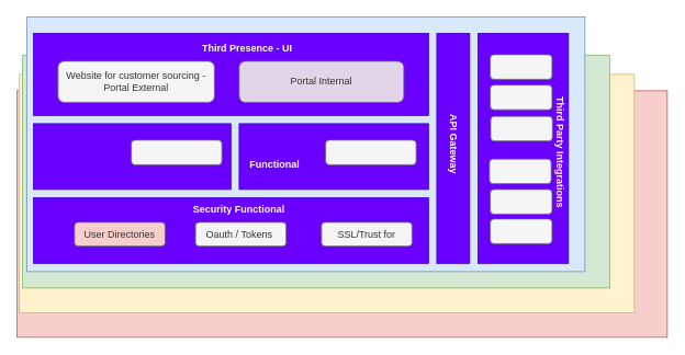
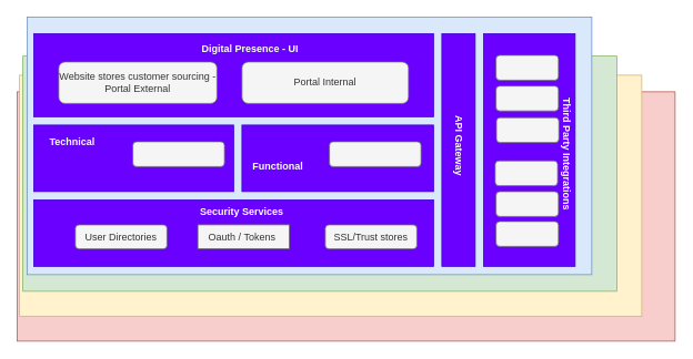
  <mxCell id="0" />
  <mxCell id="1" parent="0" />
  <mxCell id="2" value="" style="rounded=0;whiteSpace=wrap;html=1;fillColor=#f8cecc;strokeColor=#b85450;" vertex="1" parent="1"><mxGeometry x="20" y="110" width="790" height="300" as="geometry" /></mxCell>
  <mxCell id="3" value="" style="rounded=0;whiteSpace=wrap;html=1;fillColor=#fff2cc;strokeColor=#d6b656;" vertex="1" parent="1"><mxGeometry x="23" y="90" width="747" height="290" as="geometry" /></mxCell>
  <mxCell id="4" value="" style="rounded=0;whiteSpace=wrap;html=1;fillColor=#d5e8d4;strokeColor=#82b366;" vertex="1" parent="1"><mxGeometry x="27" y="67" width="713" height="283" as="geometry" /></mxCell>
  <mxCell id="5" value="" style="rounded=0;whiteSpace=wrap;html=1;fillColor=#dae8fc;strokeColor=#6c8ebf;" vertex="1" parent="1"><mxGeometry x="32" y="20" width="678" height="310" as="geometry" /></mxCell>
  <mxCell id="6" value="" style="rounded=0;whiteSpace=wrap;html=1;fillColor=#6a00ff;fontColor=#ffffff;strokeColor=#3700CC;" vertex="1" parent="1"><mxGeometry x="40" y="40" width="480" height="100" as="geometry" /></mxCell>
  <mxCell id="7" value="" style="rounded=0;whiteSpace=wrap;html=1;fillColor=#6a00ff;fontColor=#ffffff;strokeColor=#3700CC;" vertex="1" parent="1"><mxGeometry x="40" y="150" width="240" height="80" as="geometry" /></mxCell>
  <mxCell id="8" value="" style="rounded=0;whiteSpace=wrap;html=1;fillColor=#6a00ff;fontColor=#ffffff;strokeColor=#3700CC;" vertex="1" parent="1"><mxGeometry x="290" y="150" width="230" height="80" as="geometry" /></mxCell>
  <mxCell id="9" value="" style="rounded=0;whiteSpace=wrap;html=1;rotation=90;fillColor=#6a00ff;fontColor=#ffffff;strokeColor=#3700CC;" vertex="1" parent="1"><mxGeometry x="410" y="160" width="280" height="40" as="geometry" /></mxCell>
  <mxCell id="10" value="" style="rounded=0;whiteSpace=wrap;html=1;fillColor=#6a00ff;fontColor=#ffffff;strokeColor=#3700CC;" vertex="1" parent="1"><mxGeometry x="40" y="240" width="480" height="80" as="geometry" /></mxCell>
  <mxCell id="11" value="" style="rounded=0;whiteSpace=wrap;html=1;fillColor=#6a00ff;fontColor=#ffffff;strokeColor=#3700CC;" vertex="1" parent="1"><mxGeometry x="580" y="40" width="110" height="280" as="geometry" /></mxCell>
- <mxCell id="12" value="Website for customer sourcing - Portal External" style="rounded=1;whiteSpace=wrap;html=1;fillColor=#f5f5f5;fontColor=#333333;strokeColor=#666666;" vertex="1" parent="1"><mxGeometry x="70" y="74" width="190" height="50" as="geometry" /></mxCell>
- <mxCell id="13" value="Portal Internal" style="rounded=1;whiteSpace=wrap;html=1;fillColor=#e1d5e7;fontColor=#333333;strokeColor=#666666;" vertex="1" parent="1"><mxGeometry x="290" y="74" width="200" height="50" as="geometry" /></mxCell>
+ <mxCell id="12" value="Website stores customer sourcing - Portal External" style="rounded=1;whiteSpace=wrap;html=1;fillColor=#f5f5f5;fontColor=#333333;strokeColor=#666666;" vertex="1" parent="1"><mxGeometry x="70" y="74" width="190" height="50" as="geometry" /></mxCell>
+ <mxCell id="13" value="Portal Internal" style="rounded=1;whiteSpace=wrap;html=1;fillColor=#f5f5f5;fontColor=#333333;strokeColor=#666666;" vertex="1" parent="1"><mxGeometry x="290" y="74" width="200" height="50" as="geometry" /></mxCell>
  <mxCell id="14" value="" style="rounded=1;whiteSpace=wrap;html=1;fillColor=#f5f5f5;fontColor=#333333;strokeColor=#666666;" vertex="1" parent="1"><mxGeometry x="159" y="170" width="110" height="30" as="geometry" /></mxCell>
  <mxCell id="15" value="" style="rounded=1;whiteSpace=wrap;html=1;fillColor=#f5f5f5;fontColor=#333333;strokeColor=#666666;" vertex="1" parent="1"><mxGeometry x="395" y="170" width="110" height="30" as="geometry" /></mxCell>
- <mxCell id="16" value="User Directories" style="rounded=1;whiteSpace=wrap;html=1;fillColor=#f8cecc;fontColor=#333333;strokeColor=#666666;" vertex="1" parent="1"><mxGeometry x="90" y="270" width="110" height="29" as="geometry" /></mxCell>
- <mxCell id="17" value="Oauth / Tokens&amp;nbsp;" style="rounded=1;whiteSpace=wrap;html=1;fillColor=#f5f5f5;fontColor=#333333;strokeColor=#666666;" vertex="1" parent="1"><mxGeometry x="237" y="270" width="110" height="29" as="geometry" /></mxCell>
- <mxCell id="18" value="SSL/Trust for" style="rounded=1;whiteSpace=wrap;html=1;fillColor=#f5f5f5;fontColor=#333333;strokeColor=#666666;" vertex="1" parent="1"><mxGeometry x="390" y="270" width="110" height="29" as="geometry" /></mxCell>
+ <mxCell id="16" value="User Directories" style="rounded=1;whiteSpace=wrap;html=1;fillColor=#f5f5f5;fontColor=#333333;strokeColor=#666666;" vertex="1" parent="1"><mxGeometry x="90" y="270" width="110" height="29" as="geometry" /></mxCell>
+ <mxCell id="17" value="Oauth / Tokens&amp;nbsp;" style="whiteSpace=wrap;html=1;fillColor=#f5f5f5;fontColor=#333333;strokeColor=#666666;rounded=0;" vertex="1" parent="1"><mxGeometry x="237" y="270" width="110" height="29" as="geometry" /></mxCell>
+ <mxCell id="18" value="SSL/Trust stores" style="rounded=1;whiteSpace=wrap;html=1;fillColor=#f5f5f5;fontColor=#333333;strokeColor=#666666;" vertex="1" parent="1"><mxGeometry x="390" y="270" width="110" height="29" as="geometry" /></mxCell>
  <mxCell id="19" value="" style="rounded=1;whiteSpace=wrap;html=1;fillColor=#f5f5f5;fontColor=#333333;strokeColor=#666666;" vertex="1" parent="1"><mxGeometry x="595" y="66" width="75" height="30" as="geometry" /></mxCell>
  <mxCell id="20" value="" style="rounded=1;whiteSpace=wrap;html=1;fillColor=#f5f5f5;fontColor=#333333;strokeColor=#666666;" vertex="1" parent="1"><mxGeometry x="595" y="103" width="75" height="30" as="geometry" /></mxCell>
  <mxCell id="21" value="" style="rounded=1;whiteSpace=wrap;html=1;fillColor=#f5f5f5;fontColor=#333333;strokeColor=#666666;" vertex="1" parent="1"><mxGeometry x="595.5" y="141" width="75" height="30" as="geometry" /></mxCell>
  <mxCell id="22" value="" style="rounded=1;whiteSpace=wrap;html=1;fillColor=#f5f5f5;fontColor=#333333;strokeColor=#666666;" vertex="1" parent="1"><mxGeometry x="594" y="193" width="75" height="30" as="geometry" /></mxCell>
  <mxCell id="23" value="" style="rounded=1;whiteSpace=wrap;html=1;fillColor=#f5f5f5;fontColor=#333333;strokeColor=#666666;" vertex="1" parent="1"><mxGeometry x="595" y="230" width="75" height="30" as="geometry" /></mxCell>
  <mxCell id="24" value="" style="rounded=1;whiteSpace=wrap;html=1;fillColor=#f5f5f5;fontColor=#333333;strokeColor=#666666;" vertex="1" parent="1"><mxGeometry x="595" y="266" width="75" height="30" as="geometry" /></mxCell>
- <mxCell id="25" value="Third Presence - UI" style="text;html=1;strokeColor=none;fillColor=none;align=center;verticalAlign=middle;whiteSpace=wrap;rounded=0;fontStyle=1;fontColor=#FFFFFF;" vertex="1" parent="1"><mxGeometry x="200" y="44" width="200" height="30" as="geometry" /></mxCell>
+ <mxCell id="25" value="Digital Presence - UI" style="text;html=1;strokeColor=none;fillColor=none;align=center;verticalAlign=middle;whiteSpace=wrap;rounded=0;fontStyle=1;fontColor=#FFFFFF;" vertex="1" parent="1"><mxGeometry x="200" y="44" width="200" height="30" as="geometry" /></mxCell>
  <mxCell id="26" value="API Gateway" style="text;html=1;strokeColor=none;fillColor=none;align=center;verticalAlign=middle;whiteSpace=wrap;rounded=0;fontStyle=1;fontColor=#FFFFFF;rotation=90;" vertex="1" parent="1"><mxGeometry x="450" y="160" width="200" height="30" as="geometry" /></mxCell>
- <mxCell id="27" value="Security Functional" style="text;html=1;strokeColor=none;fillColor=none;align=center;verticalAlign=middle;whiteSpace=wrap;rounded=0;fontStyle=1;fontColor=#FFFFFF;" vertex="1" parent="1"><mxGeometry x="190" y="240" width="200" height="30" as="geometry" /></mxCell>
+ <mxCell id="27" value="Security Services" style="text;html=1;strokeColor=none;fillColor=none;align=center;verticalAlign=middle;whiteSpace=wrap;rounded=0;fontStyle=1;fontColor=#FFFFFF;" vertex="1" parent="1"><mxGeometry x="190" y="240" width="200" height="30" as="geometry" /></mxCell>
+ <mxCell id="28" value="Technical" style="text;html=1;strokeColor=none;fillColor=none;align=center;verticalAlign=middle;whiteSpace=wrap;rounded=0;fontStyle=1;fontColor=#FFFFFF;" vertex="1" parent="1"><mxGeometry x="50" y="160" width="73" height="20" as="geometry" /></mxCell>
  <mxCell id="29" value="Functional" style="text;html=1;strokeColor=none;fillColor=none;align=center;verticalAlign=middle;whiteSpace=wrap;rounded=0;fontStyle=1;fontColor=#FFFFFF;" vertex="1" parent="1"><mxGeometry x="297" y="190" width="73" height="20" as="geometry" /></mxCell>
  <mxCell id="30" value="Third Party Integrations" style="text;html=1;strokeColor=none;fillColor=none;align=center;verticalAlign=middle;whiteSpace=wrap;rounded=0;fontStyle=1;fontColor=#FFFFFF;rotation=90;" vertex="1" parent="1"><mxGeometry x="570" y="170" width="220" height="30" as="geometry" /></mxCell>
